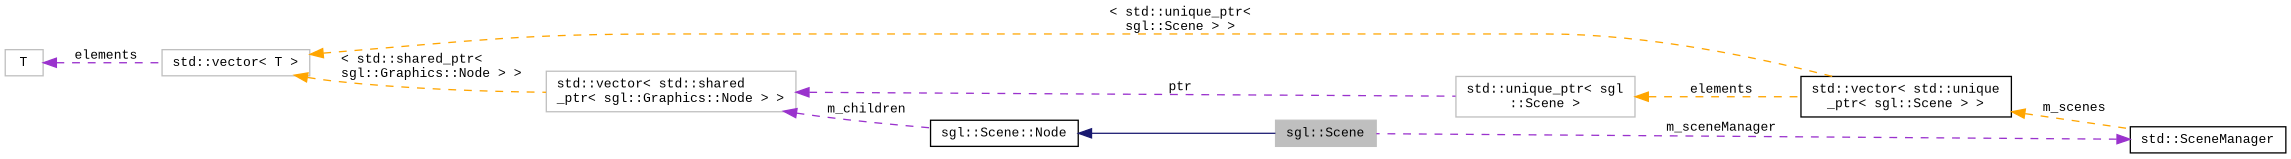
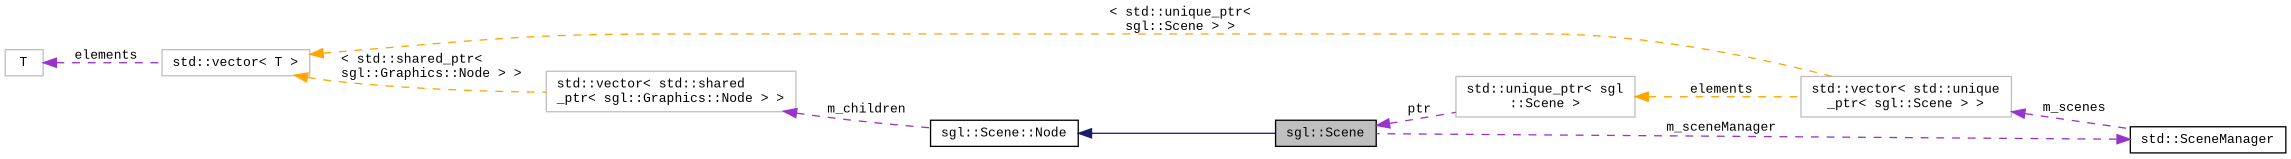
  digraph {
    fontname="Liberation Mono"
    rankdir=LR
    node [color=grey75 fillcolor=white fontname="Liberation Mono" fontsize=10 shape=record style=filled]
    edge [color=darkorchid3 dir=back fontname="Liberation Mono" fontsize=10 labelfontname=Helvetica labelfontsize=10 style=dashed]
-   n1 [fillcolor=grey75 fontcolor=black height=0.2 label="sgl::Scene" width=0.4]
+   n1 [color=black fillcolor=grey75 fontcolor=black height=0.2 label="sgl::Scene" width=0.4]
    n2 [height=0.2 label="std::unique_ptr\< sgl\l::Scene \>" width=0.4]
-   n3 [color=black height=0.2 label="std::vector\< std::unique\l_ptr\< sgl::Scene \> \>" width=0.4]
+   n3 [height=0.2 label="std::vector\< std::unique\l_ptr\< sgl::Scene \> \>" width=0.4]
    n4 [color=black height=0.2 label="sgl::Scene::Node" width=0.4]
    n5 [height=0.2 label="std::vector\< std::shared\l_ptr\< sgl::Graphics::Node \> \>" width=0.4]
    n6 [height=0.2 label="std::vector\< T \>" width=0.4]
    n7 [color=black height=0.2 label="std::SceneManager" width=0.4]
    n8 [height=0.2 label=T width=0.4]
-   n5 -> n2 [label=" ptr"]
+   n1 -> n2 [label=" ptr"]
    n2 -> n3 [color=orange label=" elements"]
-   n3 -> n7 [color=orange label=" m_scenes"]
+   n3 -> n7 [label=" m_scenes"]
    n4 -> n1 [color=midnightblue style=solid]
    n5 -> n4 [label=" m_children"]
    n6 -> n3 [color=orange label=" \< std::unique_ptr\<\l sgl::Scene \> \>"]
    n6 -> n5 [color=orange label=" \< std::shared_ptr\<\l sgl::Graphics::Node \> \>"]
    n7 -> n1 [label=" m_sceneManager"]
    n8 -> n6 [label=" elements"]
  }
